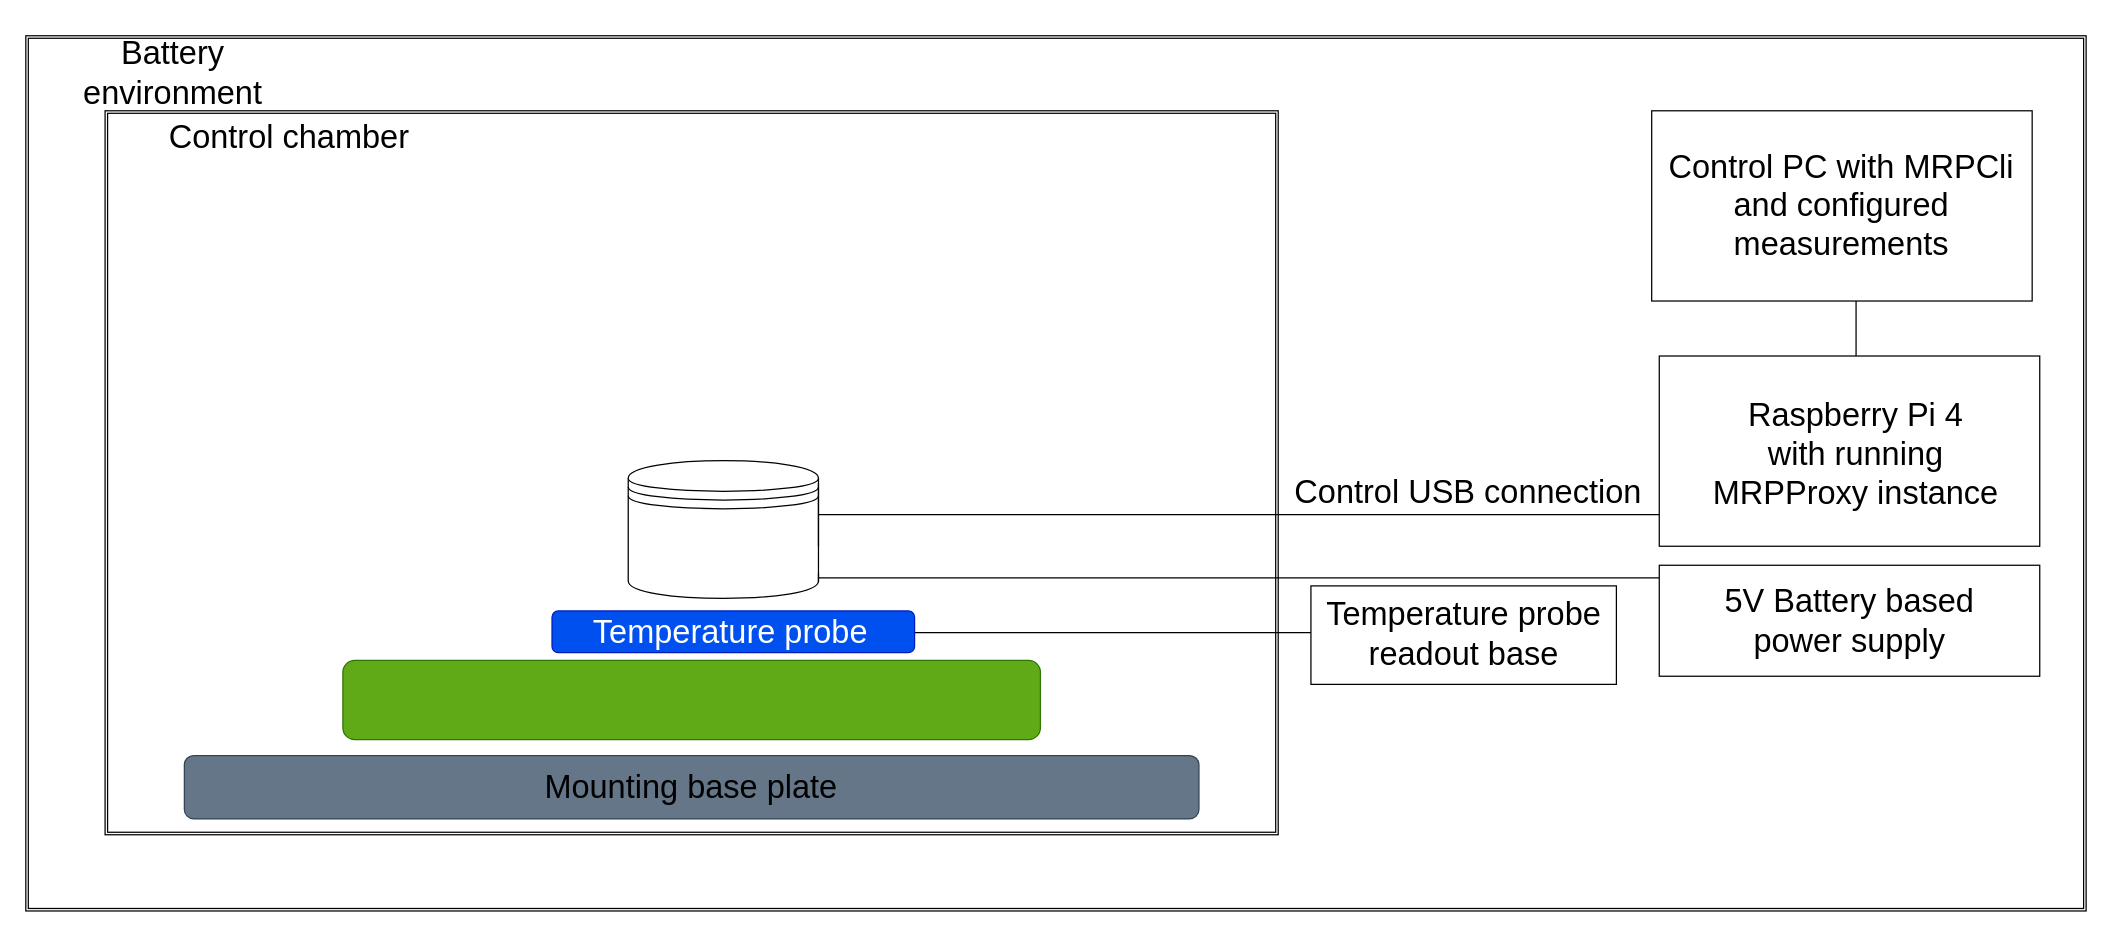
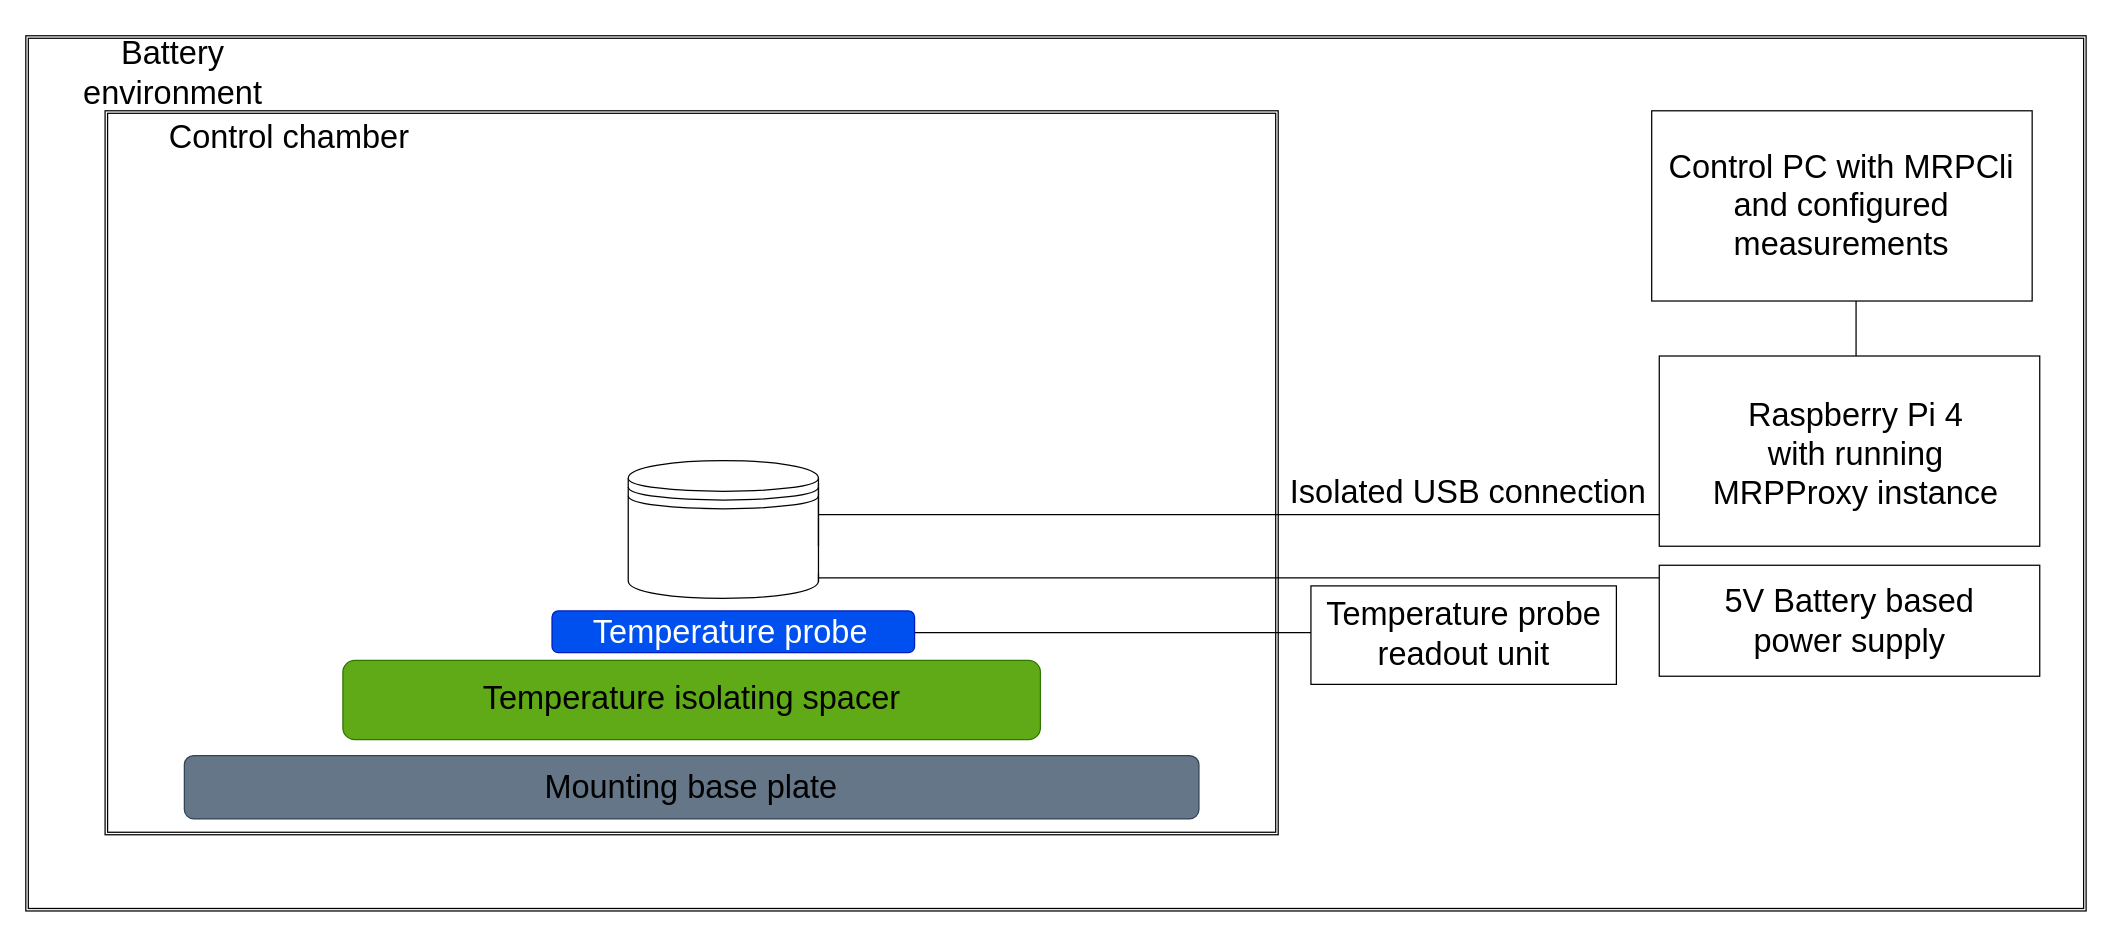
  <mxCell id="0" />
  <mxCell id="1" parent="0" />
  <mxCell id="2" value="" style="shape=ext;double=1;rounded=0;whiteSpace=wrap;html=1;align=right;movable=1;resizable=1;rotatable=1;deletable=1;editable=1;locked=0;connectable=1;" parent="1" vertex="1"><mxGeometry x="20.15" y="28" width="1647.85" height="700" as="geometry" /></mxCell>
  <mxCell id="3" value="" style="shape=ext;double=1;rounded=0;whiteSpace=wrap;html=1;" parent="1" vertex="1"><mxGeometry x="83.55" y="88" width="938.27" height="579.04" as="geometry" /></mxCell>
  <mxCell id="4" value="" style="rounded=1;whiteSpace=wrap;html=1;fillColor=#647687;fontColor=#ffffff;strokeColor=#314354;" parent="1" vertex="1"><mxGeometry x="146.946" y="603.647" width="811.48" height="50.718" as="geometry" /></mxCell>
  <mxCell id="5" value="Mounting base plate" style="text;html=1;strokeColor=none;fillColor=none;align=center;verticalAlign=middle;whiteSpace=wrap;rounded=0;fontSize=26;spacing=2;" parent="1" vertex="1"><mxGeometry x="146.946" y="590.968" width="811.48" height="76.077" as="geometry" /></mxCell>
  <mxCell id="6" value="Control chamber" style="text;html=1;strokeColor=none;fillColor=none;align=center;verticalAlign=middle;whiteSpace=wrap;rounded=0;fontSize=26;spacing=2;" parent="1" vertex="1"><mxGeometry x="83.55" y="78" width="294.4" height="61.53" as="geometry" /></mxCell>
  <mxCell id="7" value="" style="shape=datastore;whiteSpace=wrap;html=1;" parent="1" vertex="1"><mxGeometry x="501.97" y="367.81" width="152.15" height="110.19" as="geometry" /></mxCell>
  <mxCell id="8" value="" style="shape=crossbar;whiteSpace=wrap;html=1;rounded=1;" parent="1" vertex="1"><mxGeometry x="654.121" y="385.561" width="811.48" height="50.718" as="geometry" /></mxCell>
  <mxCell id="9" value="Battery environment" style="text;html=1;strokeColor=none;fillColor=none;align=center;verticalAlign=middle;whiteSpace=wrap;rounded=0;fontSize=26;spacing=2;" parent="1" vertex="1"><mxGeometry x="28" y="20" width="220" height="76.08" as="geometry" /></mxCell>
- <mxCell id="10" value="Control USB connection" style="text;html=1;strokeColor=none;fillColor=none;align=center;verticalAlign=middle;whiteSpace=wrap;rounded=0;fontSize=26;spacing=2;" parent="1" vertex="1"><mxGeometry x="1028" y="355" width="292.24" height="76.08" as="geometry" /></mxCell>
+ <mxCell id="10" value="Isolated USB connection" style="text;html=1;strokeColor=none;fillColor=none;align=center;verticalAlign=middle;whiteSpace=wrap;rounded=0;fontSize=26;spacing=2;" parent="1" vertex="1"><mxGeometry x="1028" y="355" width="292.24" height="76.08" as="geometry" /></mxCell>
  <mxCell id="11" value="" style="shape=crossbar;whiteSpace=wrap;html=1;rounded=1;" parent="1" vertex="1"><mxGeometry x="654.12" y="458" width="811.48" height="7" as="geometry" /></mxCell>
  <mxCell id="12" value="" style="shape=crossbar;whiteSpace=wrap;html=1;rounded=1;rotation=-90;" parent="1" vertex="1"><mxGeometry x="1423.136" y="222.998" width="121.722" height="25.359" as="geometry" /></mxCell>
  <mxCell id="13" value="" style="group" parent="1" vertex="1" connectable="0"><mxGeometry x="1318" y="88.005" width="309.38" height="152.153" as="geometry" /></mxCell>
  <mxCell id="14" value="" style="rounded=0;whiteSpace=wrap;html=1;" parent="13" vertex="1"><mxGeometry x="2.541" width="304.305" height="152.153" as="geometry" /></mxCell>
  <mxCell id="15" value="Control PC with MRPCli and configured measurements" style="text;html=1;strokeColor=none;fillColor=none;align=center;verticalAlign=middle;whiteSpace=wrap;rounded=0;fontSize=26;spacing=2;" parent="13" vertex="1"><mxGeometry y="20.145" width="309.38" height="111.87" as="geometry" /></mxCell>
  <mxCell id="16" value="" style="group" parent="1" vertex="1" connectable="0"><mxGeometry x="1326.601" y="284.125" width="304.305" height="152.153" as="geometry" /></mxCell>
  <mxCell id="17" value="" style="rounded=0;whiteSpace=wrap;html=1;" parent="16" vertex="1"><mxGeometry width="304.305" height="152.153" as="geometry" /></mxCell>
  <mxCell id="18" value="Raspberry Pi 4&lt;br style=&quot;font-size: 26px;&quot;&gt;with running&lt;br style=&quot;font-size: 26px;&quot;&gt;MRPProxy instance" style="text;html=1;strokeColor=none;fillColor=none;align=center;verticalAlign=middle;whiteSpace=wrap;rounded=0;fontSize=26;spacing=2;" parent="16" vertex="1"><mxGeometry x="12.399" y="13.875" width="290" height="130" as="geometry" /></mxCell>
  <mxCell id="19" value="" style="group" parent="1" vertex="1" connectable="0"><mxGeometry x="1326.601" y="451.494" width="304.305" height="88.756" as="geometry" /></mxCell>
  <mxCell id="20" value="" style="rounded=0;whiteSpace=wrap;html=1;" parent="19" vertex="1"><mxGeometry width="304.305" height="88.756" as="geometry" /></mxCell>
  <mxCell id="21" value="5V Battery based&lt;br style=&quot;font-size: 26px;&quot;&gt;power supply" style="text;html=1;strokeColor=none;fillColor=none;align=center;verticalAlign=middle;whiteSpace=wrap;rounded=0;fontSize=26;spacing=2;" parent="19" vertex="1"><mxGeometry x="2.399" y="6.336" width="300" height="76.08" as="geometry" /></mxCell>
  <mxCell id="22" value="" style="shape=crossbar;whiteSpace=wrap;html=1;rounded=1;" parent="1" vertex="1"><mxGeometry x="654.12" y="492.06" width="423.88" height="26.51" as="geometry" /></mxCell>
  <mxCell id="23" value="" style="group" parent="1" vertex="1" connectable="0"><mxGeometry x="273.74" y="527.57" width="557.892" height="63.397" as="geometry" /></mxCell>
  <mxCell id="24" value="" style="rounded=1;whiteSpace=wrap;html=1;fillColor=#60a917;fontColor=#ffffff;strokeColor=#2D7600;" parent="23" vertex="1"><mxGeometry width="557.892" height="63.397" as="geometry" /></mxCell>
+ <mxCell id="25" value="Temperature isolating spacer" style="text;html=1;strokeColor=none;fillColor=none;align=center;verticalAlign=middle;whiteSpace=wrap;rounded=0;fontSize=26;spacing=2;" parent="23" vertex="1"><mxGeometry x="4.26" y="10.43" width="550" height="40" as="geometry" /></mxCell>
  <mxCell id="26" value="" style="group;fillColor=none;fontColor=#ffffff;strokeColor=none;" parent="1" vertex="1" connectable="0"><mxGeometry x="441" y="488" width="290" height="33.4" as="geometry" /></mxCell>
  <mxCell id="27" value="" style="rounded=1;whiteSpace=wrap;html=1;fillColor=#0050ef;fontColor=#ffffff;strokeColor=#001DBC;" parent="26" vertex="1"><mxGeometry width="290" height="33.4" as="geometry" /></mxCell>
  <mxCell id="28" value="Temperature probe" style="text;html=1;strokeColor=none;fillColor=none;align=center;verticalAlign=middle;whiteSpace=wrap;rounded=0;fontSize=26;spacing=2;fontColor=#ffffff;" parent="26" vertex="1"><mxGeometry x="-0.001" y="6.164" width="285.897" height="21.073" as="geometry" /></mxCell>
  <mxCell id="29" value="" style="group" parent="1" vertex="1" connectable="0"><mxGeometry x="1048" y="468" width="244.31" height="78.76" as="geometry" /></mxCell>
  <mxCell id="30" value="" style="rounded=0;whiteSpace=wrap;html=1;" parent="29" vertex="1"><mxGeometry width="244.31" height="78.76" as="geometry" /></mxCell>
- <mxCell id="31" value="Temperature probe readout base" style="text;html=1;strokeColor=none;fillColor=none;align=center;verticalAlign=middle;whiteSpace=wrap;rounded=0;fontSize=26;spacing=2;" parent="29" vertex="1"><mxGeometry x="1.926" y="5.623" width="240.854" height="67.511" as="geometry" /></mxCell>
+ <mxCell id="31" value="Temperature probe readout unit" style="text;html=1;strokeColor=none;fillColor=none;align=center;verticalAlign=middle;whiteSpace=wrap;rounded=0;fontSize=26;spacing=2;" parent="29" vertex="1"><mxGeometry x="1.926" y="5.623" width="240.854" height="67.511" as="geometry" /></mxCell>
